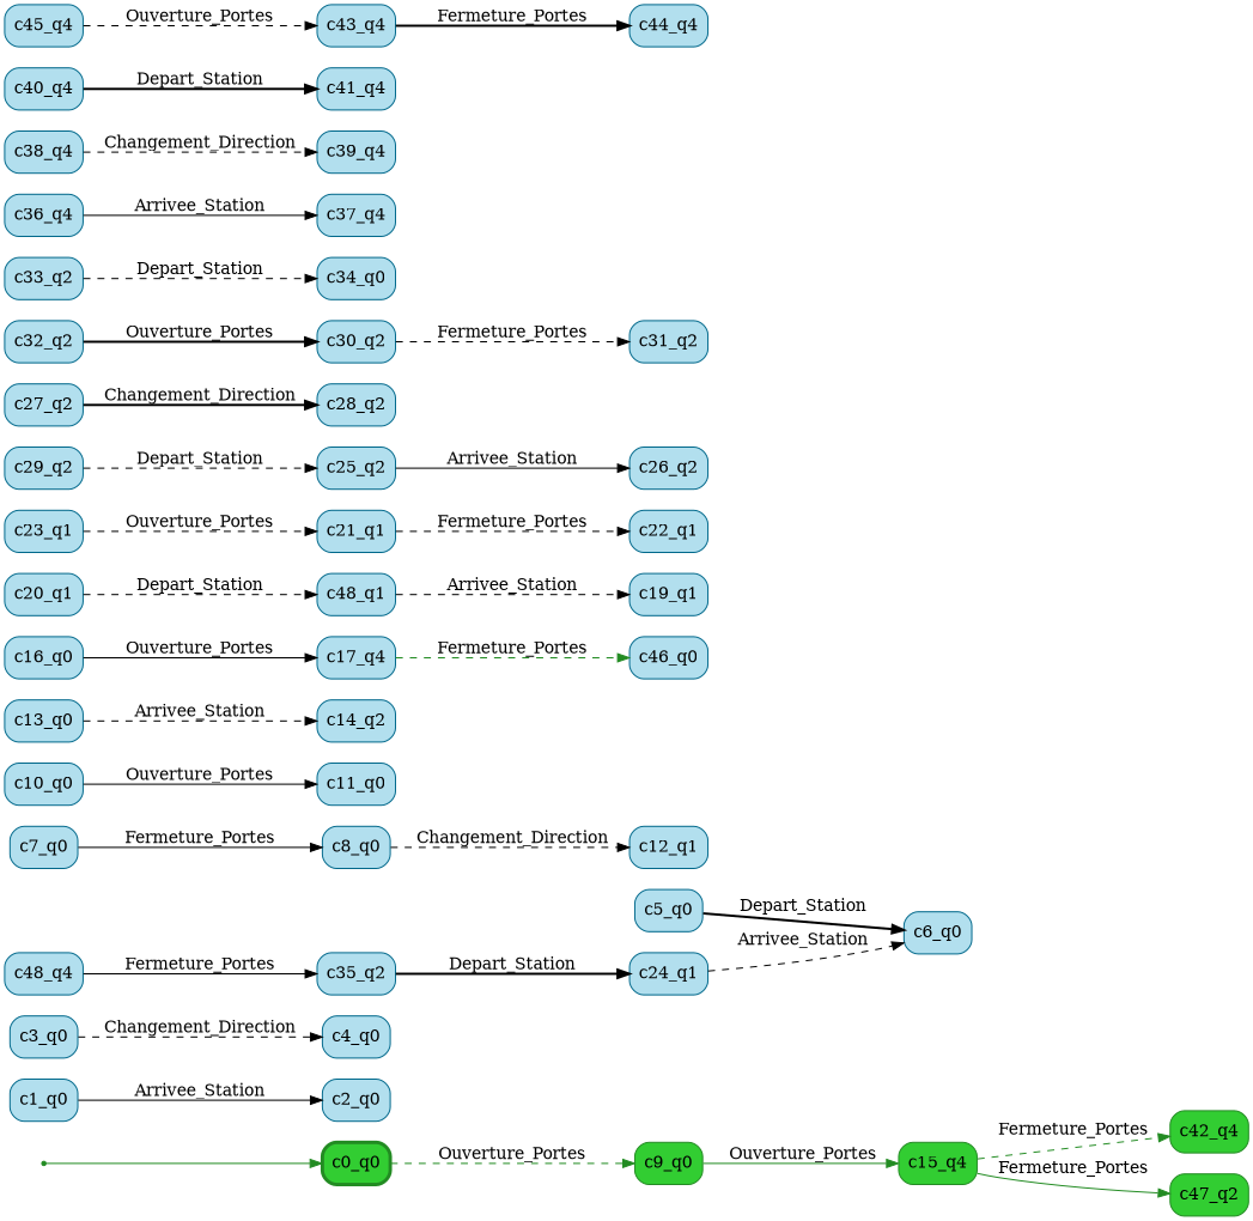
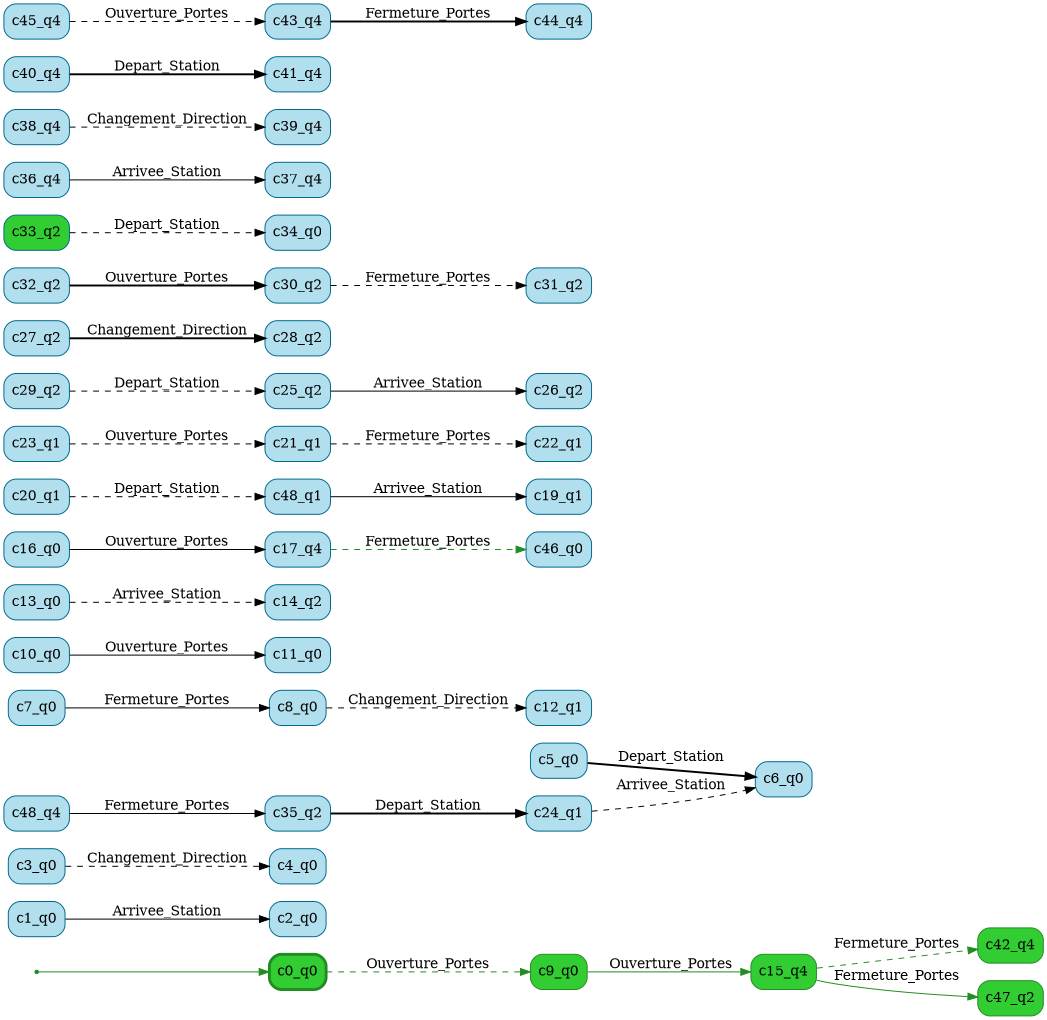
  digraph {
    rankdir=LR
    node [color=deepskyblue4 shape=box fillcolor=lightblue2 style="rounded, filled"]
    edge [color=black style=dashed]
    __invisible__ [color=forestgreen shape=point fillcolor="" style=""]
    n2 [color=forestgreen fillcolor=limegreen label=c0_q0 penwidth=3]
    n3 [color=forestgreen fillcolor=limegreen label=c9_q0]
    n4 [color=forestgreen fillcolor=limegreen label=c15_q4]
    n5 [color=forestgreen fillcolor=limegreen label=c42_q4]
    n6 [color=forestgreen fillcolor=limegreen label=c47_q2]
    n7 [label=c1_q0]
    n8 [label=c2_q0]
    n9 [label=c3_q0]
    n10 [label=c4_q0]
    n11 [label=c5_q0]
    n12 [label=c6_q0]
    n13 [label=c7_q0]
    n14 [label=c8_q0]
    n15 [label=c12_q1]
    n16 [label=c10_q0]
    n17 [label=c11_q0]
    n18 [label=c13_q0]
    n19 [label=c14_q2]
    n20 [label=c16_q0]
    n21 [label=c17_q4]
    n22 [label=c46_q0]
    n23 [label=c48_q1]
    n24 [label=c19_q1]
    n25 [label=c20_q1]
    n26 [label=c21_q1]
    n27 [label=c22_q1]
    n28 [label=c23_q1]
    n29 [label=c24_q1]
    n30 [label=c25_q2]
    n31 [label=c26_q2]
    n32 [label=c27_q2]
    n33 [label=c28_q2]
    n34 [label=c29_q2]
    n35 [label=c30_q2]
    n36 [label=c31_q2]
    n37 [label=c32_q2]
-   n38 [label=c33_q2]
+   n38 [fillcolor=limegreen label=c33_q2]
    n39 [label=c34_q0]
    n40 [label=c35_q2]
    n41 [label=c36_q4]
    n42 [label=c37_q4]
    n43 [label=c38_q4]
    n44 [label=c39_q4]
    n45 [label=c40_q4]
    n46 [label=c41_q4]
    n47 [label=c43_q4]
    n48 [label=c44_q4]
    n49 [label=c45_q4]
    n50 [label=c48_q4]
    __invisible__ -> n2 [color=forestgreen style=solid]
    n2 -> n3 [color=forestgreen label=Ouverture_Portes]
    n3 -> n4 [color=forestgreen label=Ouverture_Portes style=solid]
    n4 -> n5 [color=forestgreen label=Fermeture_Portes]
    n4 -> n6 [color=forestgreen label=Fermeture_Portes style=solid]
    n7 -> n8 [label=Arrivee_Station style=solid]
    n9 -> n10 [label=Changement_Direction]
    n11 -> n12 [label=Depart_Station style=bold]
    n13 -> n14 [label=Fermeture_Portes style=solid]
    n14 -> n15 [label=Changement_Direction]
    n16 -> n17 [label=Ouverture_Portes style=solid]
    n18 -> n19 [label=Arrivee_Station]
    n20 -> n21 [label=Ouverture_Portes style=solid]
    n21 -> n22 [color=forestgreen label=Fermeture_Portes]
-   n23 -> n24 [label=Arrivee_Station]
+   n23 -> n24 [label=Arrivee_Station style=solid]
    n25 -> n23 [label=Depart_Station]
    n26 -> n27 [label=Fermeture_Portes]
    n28 -> n26 [label=Ouverture_Portes]
    n29 -> n12 [label=Arrivee_Station]
    n30 -> n31 [label=Arrivee_Station style=solid]
    n32 -> n33 [label=Changement_Direction style=bold]
    n34 -> n30 [label=Depart_Station]
    n35 -> n36 [label=Fermeture_Portes]
    n37 -> n35 [label=Ouverture_Portes style=bold]
    n38 -> n39 [label=Depart_Station]
    n40 -> n29 [label=Depart_Station style=bold]
    n41 -> n42 [label=Arrivee_Station style=solid]
    n43 -> n44 [label=Changement_Direction]
    n45 -> n46 [label=Depart_Station style=bold]
    n47 -> n48 [label=Fermeture_Portes style=bold]
    n49 -> n47 [label=Ouverture_Portes]
    n50 -> n40 [label=Fermeture_Portes style=solid]
  }
